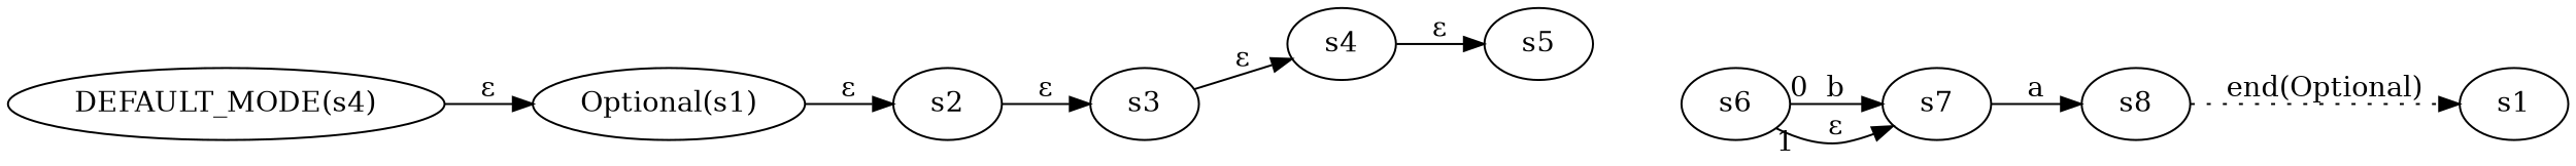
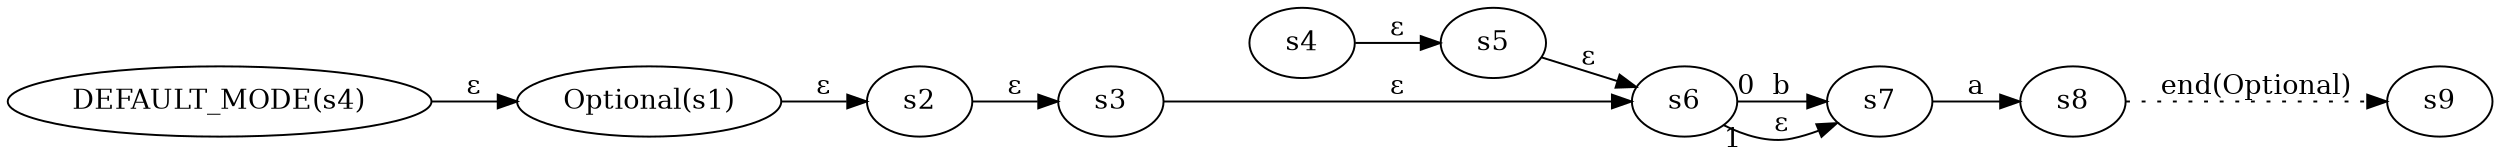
  digraph {
    rankdir=LR
    n1 [label="DEFAULT_MODE(s4)"]
    "Optional(s1)"
    s2
    s3
    s4
    s5
    s6
    s7
    s8
-   s9 [label=s1]
+   s9
    n1 -> "Optional(s1)" [label="ε"]
    "Optional(s1)" -> s2 [label="ε"]
    s2 -> s3 [label="ε"]
-   s3 -> s4 [label="ε"]
+   s3 -> s6 [label="ε"]
    s4 -> s5 [label="ε"]
+   s5 -> s6 [label="ε"]
    s6 -> s7 [label=b taillabel=0]
    s6 -> s7 [label="ε" taillabel=1]
    s7 -> s8 [label=a]
    s8 -> s9 [label="end(Optional)" style=dotted]
  }
